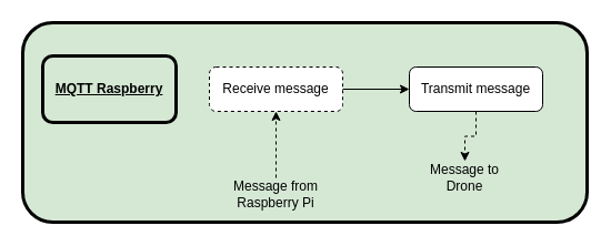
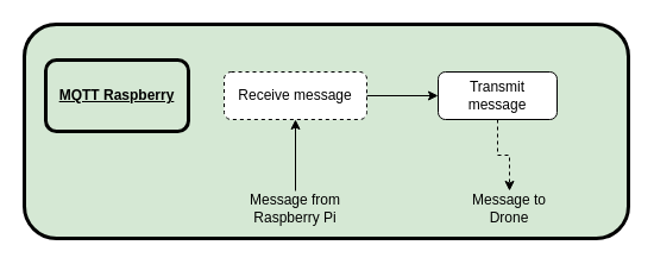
  <mxCell id="0" />
  <mxCell id="1" parent="0" />
  <mxCell id="2" value="" style="group" vertex="1" connectable="0" parent="1"><mxGeometry x="20" y="20" width="508" height="180" as="geometry" /></mxCell>
  <mxCell id="3" value="" style="rounded=1;whiteSpace=wrap;html=1;strokeWidth=3;fillColor=#d5e8d4;strokeColor=#000000;" vertex="1" parent="2"><mxGeometry width="508" height="180" as="geometry" /></mxCell>
  <mxCell id="4" value="&lt;b&gt;&lt;u&gt;MQTT Raspberry&lt;/u&gt;&lt;/b&gt;" style="rounded=1;whiteSpace=wrap;html=1;strokeWidth=3;fillColor=none;" vertex="1" parent="2"><mxGeometry x="18" y="30" width="120" height="60" as="geometry" /></mxCell>
  <mxCell id="5" value="Receive message" style="rounded=1;whiteSpace=wrap;html=1;strokeWidth=1;dashed=1;" vertex="1" parent="2"><mxGeometry x="168" y="40" width="120" height="40" as="geometry" /></mxCell>
- <mxCell id="6" value="Transmit message" style="rounded=1;whiteSpace=wrap;html=1;strokeWidth=1;" vertex="1" parent="2"><mxGeometry x="348" y="40" width="120" height="40" as="geometry" /></mxCell>
+ <mxCell id="6" value="Transmit message" style="rounded=1;whiteSpace=wrap;html=1;strokeWidth=1;" vertex="1" parent="2"><mxGeometry x="348" y="40" width="100" height="40" as="geometry" /></mxCell>
  <mxCell id="7" style="edgeStyle=orthogonalEdgeStyle;rounded=0;orthogonalLoop=1;jettySize=auto;html=1;exitX=1;exitY=0.5;exitDx=0;exitDy=0;entryX=0;entryY=0.5;entryDx=0;entryDy=0;" edge="1" parent="2" source="5" target="6"><mxGeometry relative="1" as="geometry" /></mxCell>
- <mxCell id="8" style="edgeStyle=orthogonalEdgeStyle;rounded=0;orthogonalLoop=1;jettySize=auto;html=1;exitX=0.5;exitY=0;exitDx=0;exitDy=0;entryX=0.5;entryY=1;entryDx=0;entryDy=0;dashed=1;" edge="1" parent="2" source="9" target="5"><mxGeometry relative="1" as="geometry" /></mxCell>
+ <mxCell id="8" style="edgeStyle=orthogonalEdgeStyle;rounded=0;orthogonalLoop=1;jettySize=auto;html=1;exitX=0.5;exitY=0;exitDx=0;exitDy=0;entryX=0.5;entryY=1;entryDx=0;entryDy=0;dashed=0;" edge="1" parent="2" source="9" target="5"><mxGeometry relative="1" as="geometry" /></mxCell>
  <mxCell id="9" value="Message from Raspberry Pi" style="text;html=1;strokeColor=none;fillColor=none;align=center;verticalAlign=middle;whiteSpace=wrap;rounded=0;" vertex="1" parent="2"><mxGeometry x="178" y="140" width="100" height="30" as="geometry" /></mxCell>
- <mxCell id="10" value="Message to Drone" style="text;html=1;strokeColor=none;fillColor=none;align=center;verticalAlign=middle;whiteSpace=wrap;rounded=0;" vertex="1" parent="2"><mxGeometry x="348" y="125" width="100" height="30" as="geometry" /></mxCell>
+ <mxCell id="10" value="Message to Drone" style="text;html=1;strokeColor=none;fillColor=none;align=center;verticalAlign=middle;whiteSpace=wrap;rounded=0;" vertex="1" parent="2"><mxGeometry x="358" y="140" width="100" height="30" as="geometry" /></mxCell>
  <mxCell id="11" style="edgeStyle=orthogonalEdgeStyle;rounded=0;orthogonalLoop=1;jettySize=auto;html=1;exitX=0.5;exitY=1;exitDx=0;exitDy=0;entryX=0.5;entryY=0;entryDx=0;entryDy=0;dashed=1;" edge="1" parent="2" source="6" target="10"><mxGeometry relative="1" as="geometry" /></mxCell>
